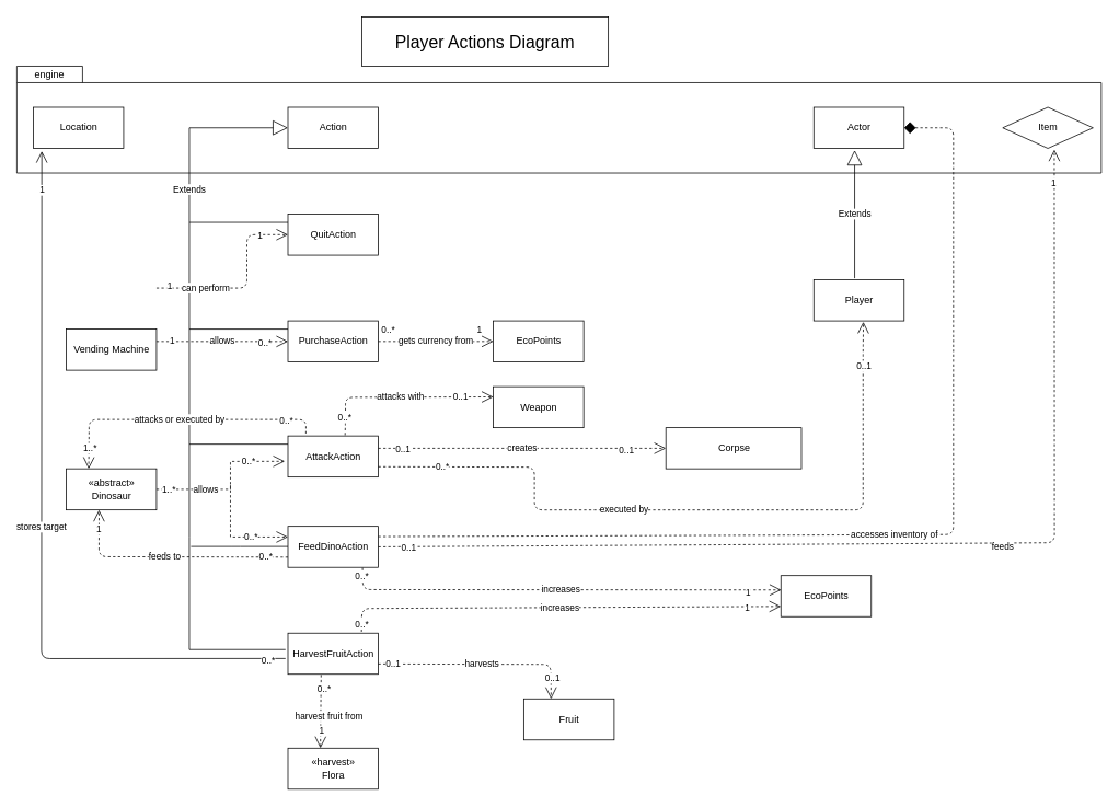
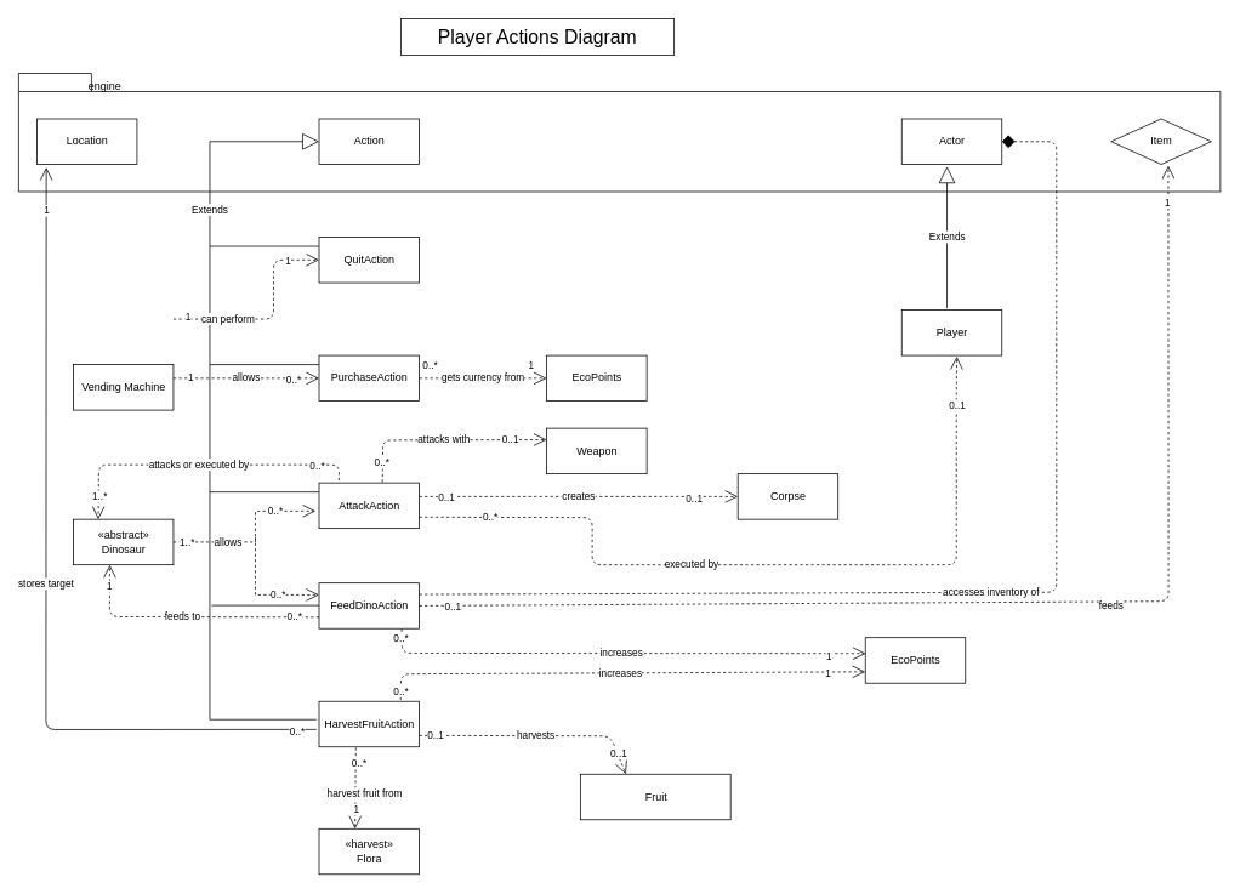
  <mxCell id="0" />
  <mxCell id="1" parent="0" />
  <mxCell id="2" value="AttackAction" style="html=1;" parent="1" vertex="1"><mxGeometry x="350" y="530" width="110" height="50" as="geometry" /></mxCell>
  <mxCell id="3" value="FeedDinoAction" style="html=1;" parent="1" vertex="1"><mxGeometry x="350" y="640" width="110" height="50" as="geometry" /></mxCell>
  <mxCell id="4" value="HarvestFruitAction" style="html=1;" parent="1" vertex="1"><mxGeometry x="350" y="770" width="110" height="50" as="geometry" /></mxCell>
  <mxCell id="5" value="PurchaseAction" style="html=1;" parent="1" vertex="1"><mxGeometry x="350" y="390" width="110" height="50" as="geometry" /></mxCell>
  <mxCell id="6" value="QuitAction" style="html=1;" parent="1" vertex="1"><mxGeometry x="350" y="260" width="110" height="50" as="geometry" /></mxCell>
  <mxCell id="7" value="" style="shape=folder;fontStyle=1;spacingTop=10;tabWidth=80;tabHeight=20;tabPosition=left;html=1;" parent="1" vertex="1"><mxGeometry x="20" y="80" width="1320" height="130" as="geometry" /></mxCell>
- <mxCell id="8" value="engine" style="text;html=1;strokeColor=none;fillColor=none;align=center;verticalAlign=middle;whiteSpace=wrap;rounded=0;" parent="1" vertex="1"><mxGeometry x="40" y="80" width="40" height="20" as="geometry" /></mxCell>
+ <mxCell id="8" value="engine" style="text;html=1;strokeColor=none;fillColor=none;align=center;verticalAlign=middle;whiteSpace=wrap;rounded=0;" parent="1" vertex="1"><mxGeometry x="95" y="85" width="40" height="20" as="geometry" /></mxCell>
  <mxCell id="9" value="Actor" style="html=1;" parent="1" vertex="1"><mxGeometry x="990" y="130" width="110" height="50" as="geometry" /></mxCell>
  <mxCell id="10" value="Player" style="html=1;" parent="1" vertex="1"><mxGeometry x="990" y="340" width="110" height="50" as="geometry" /></mxCell>
  <mxCell id="11" value="Extends" style="endArrow=block;endSize=16;endFill=0;html=1;exitX=0.452;exitY=-0.039;exitDx=0;exitDy=0;exitPerimeter=0;entryX=0.452;entryY=1.044;entryDx=0;entryDy=0;entryPerimeter=0;" parent="1" source="10" target="9" edge="1"><mxGeometry width="160" relative="1" as="geometry"><mxPoint x="120" y="270" as="sourcePoint" /><mxPoint x="280" y="270" as="targetPoint" /></mxGeometry></mxCell>
  <mxCell id="12" value="Action" style="html=1;" parent="1" vertex="1"><mxGeometry x="350" y="130" width="110" height="50" as="geometry" /></mxCell>
  <mxCell id="13" value="Extends" style="endArrow=block;endSize=16;endFill=0;html=1;exitX=-0.027;exitY=0.4;exitDx=0;exitDy=0;entryX=0;entryY=0.5;entryDx=0;entryDy=0;rounded=0;exitPerimeter=0;" parent="1" source="4" target="12" edge="1"><mxGeometry x="0.553" width="160" relative="1" as="geometry"><mxPoint x="80" y="640" as="sourcePoint" /><mxPoint x="240" y="640" as="targetPoint" /><Array as="points"><mxPoint x="230" y="790" /><mxPoint x="230" y="653" /><mxPoint x="230" y="155" /></Array><mxPoint as="offset" /></mxGeometry></mxCell>
  <mxCell id="14" value="" style="endArrow=none;html=1;" parent="1" edge="1"><mxGeometry width="50" height="50" relative="1" as="geometry"><mxPoint x="232" y="664.58" as="sourcePoint" /><mxPoint x="350" y="664.58" as="targetPoint" /><Array as="points"><mxPoint x="292" y="664.58" /></Array></mxGeometry></mxCell>
  <mxCell id="15" value="" style="endArrow=none;html=1;entryX=0;entryY=0.5;entryDx=0;entryDy=0;" parent="1" edge="1"><mxGeometry width="50" height="50" relative="1" as="geometry"><mxPoint x="230" y="540" as="sourcePoint" /><mxPoint x="350" y="540" as="targetPoint" /></mxGeometry></mxCell>
  <mxCell id="16" value="" style="endArrow=none;html=1;entryX=0;entryY=0.5;entryDx=0;entryDy=0;" parent="1" edge="1"><mxGeometry width="50" height="50" relative="1" as="geometry"><mxPoint x="230" y="400" as="sourcePoint" /><mxPoint x="350" y="400" as="targetPoint" /></mxGeometry></mxCell>
  <mxCell id="17" value="" style="endArrow=none;html=1;entryX=0;entryY=0.5;entryDx=0;entryDy=0;" parent="1" edge="1"><mxGeometry width="50" height="50" relative="1" as="geometry"><mxPoint x="230" y="270" as="sourcePoint" /><mxPoint x="350" y="270" as="targetPoint" /></mxGeometry></mxCell>
  <mxCell id="18" value="can perform" style="endArrow=open;endSize=12;dashed=1;html=1;entryX=0;entryY=0.5;entryDx=0;entryDy=0;" parent="1" target="6" edge="1"><mxGeometry x="-0.467" width="160" relative="1" as="geometry"><mxPoint x="190" y="350" as="sourcePoint" /><mxPoint x="350" y="350" as="targetPoint" /><Array as="points"><mxPoint x="300" y="350" /><mxPoint x="300" y="285" /></Array><mxPoint as="offset" /></mxGeometry></mxCell>
  <mxCell id="19" value="1" style="edgeLabel;html=1;align=center;verticalAlign=middle;resizable=0;points=[];" parent="18" vertex="1" connectable="0"><mxGeometry x="-0.871" y="3" relative="1" as="geometry"><mxPoint as="offset" /></mxGeometry></mxCell>
  <mxCell id="20" value="1" style="edgeLabel;html=1;align=center;verticalAlign=middle;resizable=0;points=[];" parent="18" vertex="1" connectable="0"><mxGeometry x="0.692" y="-1" relative="1" as="geometry"><mxPoint as="offset" /></mxGeometry></mxCell>
  <mxCell id="21" value="Vending Machine" style="html=1;" parent="1" vertex="1"><mxGeometry x="80" y="400" width="110" height="50" as="geometry" /></mxCell>
  <mxCell id="22" value="allows" style="endArrow=open;endSize=12;dashed=1;html=1;entryX=0;entryY=0.5;entryDx=0;entryDy=0;" parent="1" target="5" edge="1"><mxGeometry width="160" relative="1" as="geometry"><mxPoint x="190" y="415" as="sourcePoint" /><mxPoint x="350" y="460" as="targetPoint" /></mxGeometry></mxCell>
  <mxCell id="23" value="1" style="edgeLabel;html=1;align=center;verticalAlign=middle;resizable=0;points=[];" parent="22" vertex="1" connectable="0"><mxGeometry x="-0.893" y="2" relative="1" as="geometry"><mxPoint x="9" as="offset" /></mxGeometry></mxCell>
  <mxCell id="24" value="0..*" style="edgeLabel;html=1;align=center;verticalAlign=middle;resizable=0;points=[];" parent="22" vertex="1" connectable="0"><mxGeometry x="0.643" y="-1" relative="1" as="geometry"><mxPoint as="offset" /></mxGeometry></mxCell>
  <mxCell id="25" value="«abstract»&lt;br&gt;Dinosaur" style="html=1;" parent="1" vertex="1"><mxGeometry x="80" y="570" width="110" height="50" as="geometry" /></mxCell>
  <mxCell id="26" value="allows" style="endArrow=open;endSize=12;dashed=1;html=1;exitX=1;exitY=0.5;exitDx=0;exitDy=0;entryX=-0.035;entryY=0.617;entryDx=0;entryDy=0;entryPerimeter=0;rounded=0;" parent="1" source="25" target="2" edge="1"><mxGeometry x="-0.369" width="160" relative="1" as="geometry"><mxPoint x="230" y="594.58" as="sourcePoint" /><mxPoint x="390" y="594.58" as="targetPoint" /><Array as="points"><mxPoint x="280" y="595" /><mxPoint x="280" y="561" /></Array><mxPoint as="offset" /></mxGeometry></mxCell>
  <mxCell id="27" value="0..*" style="edgeLabel;html=1;align=center;verticalAlign=middle;resizable=0;points=[];" parent="26" vertex="1" connectable="0"><mxGeometry x="0.536" relative="1" as="geometry"><mxPoint as="offset" /></mxGeometry></mxCell>
  <mxCell id="28" value="1..*" style="edgeLabel;html=1;align=center;verticalAlign=middle;resizable=0;points=[];" parent="26" vertex="1" connectable="0"><mxGeometry x="-0.856" relative="1" as="geometry"><mxPoint as="offset" /></mxGeometry></mxCell>
  <mxCell id="29" value="" style="endArrow=open;endSize=12;dashed=1;html=1;strokeWidth=1;rounded=0;" parent="1" edge="1"><mxGeometry x="1" y="36" width="160" relative="1" as="geometry"><mxPoint x="280" y="590" as="sourcePoint" /><mxPoint x="350" y="653" as="targetPoint" /><Array as="points"><mxPoint x="280" y="653" /></Array><mxPoint x="24" y="16" as="offset" /></mxGeometry></mxCell>
  <mxCell id="30" value="0..*" style="edgeLabel;html=1;align=center;verticalAlign=middle;resizable=0;points=[];" parent="29" vertex="1" connectable="0"><mxGeometry x="0.303" y="1" relative="1" as="geometry"><mxPoint as="offset" /></mxGeometry></mxCell>
  <mxCell id="31" value="EcoPoints" style="html=1;" parent="1" vertex="1"><mxGeometry x="600" y="390" width="110" height="50" as="geometry" /></mxCell>
  <mxCell id="32" value="gets currency from" style="endArrow=open;endSize=12;dashed=1;html=1;strokeWidth=1;exitX=1;exitY=0.5;exitDx=0;exitDy=0;entryX=0;entryY=0.5;entryDx=0;entryDy=0;" parent="1" source="5" target="31" edge="1"><mxGeometry width="160" relative="1" as="geometry"><mxPoint x="490" y="470" as="sourcePoint" /><mxPoint x="650" y="470" as="targetPoint" /></mxGeometry></mxCell>
  <mxCell id="33" value="0..*" style="edgeLabel;html=1;align=center;verticalAlign=middle;resizable=0;points=[];" parent="32" vertex="1" connectable="0"><mxGeometry x="-0.841" y="1" relative="1" as="geometry"><mxPoint y="-14" as="offset" /></mxGeometry></mxCell>
  <mxCell id="34" value="1" style="edgeLabel;html=1;align=center;verticalAlign=middle;resizable=0;points=[];" parent="32" vertex="1" connectable="0"><mxGeometry x="0.743" y="3" relative="1" as="geometry"><mxPoint y="-12" as="offset" /></mxGeometry></mxCell>
  <mxCell id="35" value="executed by" style="endArrow=open;endSize=12;dashed=1;html=1;strokeWidth=1;entryX=0.549;entryY=1.023;entryDx=0;entryDy=0;exitX=1;exitY=0.75;exitDx=0;exitDy=0;entryPerimeter=0;" parent="1" source="2" target="10" edge="1"><mxGeometry x="-0.194" width="160" relative="1" as="geometry"><mxPoint x="390" y="510" as="sourcePoint" /><mxPoint x="20" y="360" as="targetPoint" /><Array as="points"><mxPoint x="650" y="568" /><mxPoint x="650" y="620" /><mxPoint x="1050" y="620" /><mxPoint x="1050" y="430" /></Array><mxPoint as="offset" /></mxGeometry></mxCell>
  <mxCell id="36" value="0..1" style="edgeLabel;html=1;align=center;verticalAlign=middle;resizable=0;points=[];" parent="35" vertex="1" connectable="0"><mxGeometry x="0.878" relative="1" as="geometry"><mxPoint as="offset" /></mxGeometry></mxCell>
  <mxCell id="37" value="0..*" style="edgeLabel;html=1;align=center;verticalAlign=middle;resizable=0;points=[];" parent="35" vertex="1" connectable="0"><mxGeometry x="-0.822" relative="1" as="geometry"><mxPoint as="offset" /></mxGeometry></mxCell>
  <mxCell id="38" value="Weapon" style="html=1;" parent="1" vertex="1"><mxGeometry x="600" y="470" width="110" height="50" as="geometry" /></mxCell>
  <mxCell id="39" value="attacks with" style="endArrow=open;endSize=12;dashed=1;html=1;strokeWidth=1;exitX=0.632;exitY=-0.017;exitDx=0;exitDy=0;exitPerimeter=0;entryX=0;entryY=0.25;entryDx=0;entryDy=0;" parent="1" source="2" target="38" edge="1"><mxGeometry width="160" relative="1" as="geometry"><mxPoint x="520" y="580" as="sourcePoint" /><mxPoint x="680" y="580" as="targetPoint" /><Array as="points"><mxPoint x="420" y="510" /><mxPoint x="420" y="483" /></Array></mxGeometry></mxCell>
  <mxCell id="40" value="0..1" style="edgeLabel;html=1;align=center;verticalAlign=middle;resizable=0;points=[];" parent="39" vertex="1" connectable="0"><mxGeometry x="0.649" y="1" relative="1" as="geometry"><mxPoint as="offset" /></mxGeometry></mxCell>
- <mxCell id="41" value="Corpse" style="html=1;" parent="1" vertex="1"><mxGeometry x="810" y="520" width="165" height="50" as="geometry" /></mxCell>
+ <mxCell id="41" value="Corpse" style="html=1;" parent="1" vertex="1"><mxGeometry x="810" y="520" width="110" height="50" as="geometry" /></mxCell>
  <mxCell id="42" value="creates" style="endArrow=open;endSize=12;dashed=1;html=1;strokeWidth=1;entryX=0;entryY=0.5;entryDx=0;entryDy=0;" parent="1" target="41" edge="1"><mxGeometry width="160" relative="1" as="geometry"><mxPoint x="460" y="545" as="sourcePoint" /><mxPoint x="800" y="550" as="targetPoint" /></mxGeometry></mxCell>
  <mxCell id="43" value="0..1" style="edgeLabel;html=1;align=center;verticalAlign=middle;resizable=0;points=[];" parent="42" vertex="1" connectable="0"><mxGeometry x="0.719" y="-1" relative="1" as="geometry"><mxPoint as="offset" /></mxGeometry></mxCell>
  <mxCell id="44" value="0..1" style="edgeLabel;html=1;align=center;verticalAlign=middle;resizable=0;points=[];" parent="42" vertex="1" connectable="0"><mxGeometry x="-0.834" relative="1" as="geometry"><mxPoint as="offset" /></mxGeometry></mxCell>
  <mxCell id="45" value="0..*" style="edgeLabel;html=1;align=center;verticalAlign=middle;resizable=0;points=[];" parent="1" vertex="1" connectable="0"><mxGeometry x="570.507" y="491.61" as="geometry"><mxPoint x="-152" y="16" as="offset" /></mxGeometry></mxCell>
  <mxCell id="46" value="attacks or executed by" style="endArrow=open;endSize=12;dashed=1;html=1;strokeWidth=1;exitX=0.198;exitY=-0.059;exitDx=0;exitDy=0;exitPerimeter=0;entryX=0.25;entryY=0;entryDx=0;entryDy=0;" parent="1" source="2" target="25" edge="1"><mxGeometry width="160" relative="1" as="geometry"><mxPoint x="340" y="480" as="sourcePoint" /><mxPoint x="500" y="480" as="targetPoint" /><Array as="points"><mxPoint x="372" y="510" /><mxPoint x="108" y="510" /></Array></mxGeometry></mxCell>
  <mxCell id="47" value="1..*" style="edgeLabel;html=1;align=center;verticalAlign=middle;resizable=0;points=[];" parent="46" vertex="1" connectable="0"><mxGeometry x="0.877" y="1" relative="1" as="geometry"><mxPoint y="-4" as="offset" /></mxGeometry></mxCell>
  <mxCell id="48" value="0..*" style="edgeLabel;html=1;align=center;verticalAlign=middle;resizable=0;points=[];" parent="46" vertex="1" connectable="0"><mxGeometry x="-0.753" relative="1" as="geometry"><mxPoint as="offset" /></mxGeometry></mxCell>
  <mxCell id="49" value="feeds to" style="endArrow=open;endSize=12;dashed=1;html=1;strokeWidth=1;exitX=0;exitY=0.75;exitDx=0;exitDy=0;entryX=0.364;entryY=1;entryDx=0;entryDy=0;entryPerimeter=0;" parent="1" source="3" target="25" edge="1"><mxGeometry x="0.045" width="160" relative="1" as="geometry"><mxPoint x="340" y="730" as="sourcePoint" /><mxPoint x="500" y="730" as="targetPoint" /><Array as="points"><mxPoint x="120" y="677" /></Array><mxPoint as="offset" /></mxGeometry></mxCell>
  <mxCell id="50" value="1" style="edgeLabel;html=1;align=center;verticalAlign=middle;resizable=0;points=[];" parent="49" vertex="1" connectable="0"><mxGeometry x="0.831" y="1" relative="1" as="geometry"><mxPoint as="offset" /></mxGeometry></mxCell>
  <mxCell id="51" value="0..*" style="edgeLabel;html=1;align=center;verticalAlign=middle;resizable=0;points=[];" parent="49" vertex="1" connectable="0"><mxGeometry x="-0.803" y="-1" relative="1" as="geometry"><mxPoint as="offset" /></mxGeometry></mxCell>
  <mxCell id="52" value="accesses inventory of" style="endArrow=diamond;endSize=12;dashed=1;html=1;strokeWidth=1;exitX=1;exitY=0.25;exitDx=0;exitDy=0;entryX=1;entryY=0.5;entryDx=0;entryDy=0;" parent="1" source="3" target="9" edge="1"><mxGeometry width="160" relative="1" as="geometry"><mxPoint x="470" y="650" as="sourcePoint" /><mxPoint x="630" y="650" as="targetPoint" /><Array as="points"><mxPoint x="1160" y="650" /><mxPoint x="1160" y="400" /><mxPoint x="1160" y="155" /></Array></mxGeometry></mxCell>
  <mxCell id="53" value="Item" style="rhombus;html=1;" parent="1" vertex="1"><mxGeometry x="1220" y="130" width="110" height="50" as="geometry" /></mxCell>
  <mxCell id="54" value="feeds" style="endArrow=open;endSize=12;dashed=1;html=1;strokeWidth=1;exitX=1;exitY=0.5;exitDx=0;exitDy=0;entryX=0.571;entryY=1.03;entryDx=0;entryDy=0;entryPerimeter=0;" parent="1" source="3" target="53" edge="1"><mxGeometry x="0.168" y="-5" width="160" relative="1" as="geometry"><mxPoint x="540" y="680" as="sourcePoint" /><mxPoint x="700" y="680" as="targetPoint" /><Array as="points"><mxPoint x="1283" y="660" /></Array><mxPoint as="offset" /></mxGeometry></mxCell>
  <mxCell id="55" value="1" style="edgeLabel;html=1;align=center;verticalAlign=middle;resizable=0;points=[];" parent="54" vertex="1" connectable="0"><mxGeometry x="0.939" y="1" relative="1" as="geometry"><mxPoint as="offset" /></mxGeometry></mxCell>
  <mxCell id="56" value="0..1" style="edgeLabel;html=1;align=center;verticalAlign=middle;resizable=0;points=[];" parent="54" vertex="1" connectable="0"><mxGeometry x="-0.945" y="-1" relative="1" as="geometry"><mxPoint as="offset" /></mxGeometry></mxCell>
  <mxCell id="57" value="EcoPoints" style="html=1;" parent="1" vertex="1"><mxGeometry x="950" y="700" width="110" height="50" as="geometry" /></mxCell>
  <mxCell id="58" value="increases" style="endArrow=open;endSize=12;dashed=1;html=1;strokeWidth=1;exitX=0.825;exitY=1.01;exitDx=0;exitDy=0;exitPerimeter=0;entryX=0.004;entryY=0.348;entryDx=0;entryDy=0;entryPerimeter=0;" parent="1" source="3" target="57" edge="1"><mxGeometry width="160" relative="1" as="geometry"><mxPoint x="590" y="740" as="sourcePoint" /><mxPoint x="750" y="740" as="targetPoint" /><Array as="points"><mxPoint x="441" y="717" /></Array></mxGeometry></mxCell>
  <mxCell id="59" value="0..*" style="edgeLabel;html=1;align=center;verticalAlign=middle;resizable=0;points=[];" parent="58" vertex="1" connectable="0"><mxGeometry x="-1" y="18" relative="1" as="geometry"><mxPoint x="-19" y="10" as="offset" /></mxGeometry></mxCell>
  <mxCell id="60" value="1" style="edgeLabel;html=1;align=center;verticalAlign=middle;resizable=0;points=[];" parent="58" vertex="1" connectable="0"><mxGeometry x="0.846" y="-3" relative="1" as="geometry"><mxPoint as="offset" /></mxGeometry></mxCell>
  <mxCell id="61" value="Location" style="html=1;" parent="1" vertex="1"><mxGeometry x="40" y="130" width="110" height="50" as="geometry" /></mxCell>
  <mxCell id="62" value="stores target" style="endArrow=open;endSize=12;html=1;strokeWidth=1;exitX=-0.027;exitY=0.617;exitDx=0;exitDy=0;exitPerimeter=0;entryX=0.094;entryY=1.067;entryDx=0;entryDy=0;entryPerimeter=0;" parent="1" source="4" target="61" edge="1"><mxGeometry width="160" relative="1" as="geometry"><mxPoint x="270" y="870" as="sourcePoint" /><mxPoint x="430" y="870" as="targetPoint" /><Array as="points"><mxPoint x="50" y="801" /></Array></mxGeometry></mxCell>
  <mxCell id="63" value="1" style="edgeLabel;html=1;align=center;verticalAlign=middle;resizable=0;points=[];" parent="62" vertex="1" connectable="0"><mxGeometry x="0.898" relative="1" as="geometry"><mxPoint as="offset" /></mxGeometry></mxCell>
  <mxCell id="64" value="0..*" style="edgeLabel;html=1;align=center;verticalAlign=middle;resizable=0;points=[];" parent="62" vertex="1" connectable="0"><mxGeometry x="-0.951" y="2" relative="1" as="geometry"><mxPoint as="offset" /></mxGeometry></mxCell>
- <mxCell id="65" value="Fruit" style="html=1;" parent="1" vertex="1"><mxGeometry x="637" y="850" width="110" height="50" as="geometry" /></mxCell>
+ <mxCell id="65" value="Fruit" style="html=1;" parent="1" vertex="1"><mxGeometry x="637" y="850" width="165" height="50" as="geometry" /></mxCell>
  <mxCell id="66" value="harvests" style="endArrow=open;endSize=12;dashed=1;html=1;strokeWidth=1;exitX=1;exitY=0.75;exitDx=0;exitDy=0;entryX=0.303;entryY=0;entryDx=0;entryDy=0;entryPerimeter=0;" parent="1" source="4" target="65" edge="1"><mxGeometry width="160" relative="1" as="geometry"><mxPoint x="510" y="800" as="sourcePoint" /><mxPoint x="670" y="800" as="targetPoint" /><Array as="points"><mxPoint x="670" y="808" /></Array></mxGeometry></mxCell>
  <mxCell id="67" value="0..1" style="edgeLabel;html=1;align=center;verticalAlign=middle;resizable=0;points=[];" parent="66" vertex="1" connectable="0"><mxGeometry x="-0.859" relative="1" as="geometry"><mxPoint as="offset" /></mxGeometry></mxCell>
  <mxCell id="68" value="0..1" style="edgeLabel;html=1;align=center;verticalAlign=middle;resizable=0;points=[];" parent="66" vertex="1" connectable="0"><mxGeometry x="0.798" y="1" relative="1" as="geometry"><mxPoint as="offset" /></mxGeometry></mxCell>
  <mxCell id="69" value="increases" style="endArrow=open;endSize=12;dashed=1;html=1;strokeWidth=1;exitX=0.814;exitY=-0.033;exitDx=0;exitDy=0;entryX=0;entryY=0.75;entryDx=0;entryDy=0;exitPerimeter=0;" parent="1" source="4" target="57" edge="1"><mxGeometry width="160" relative="1" as="geometry"><mxPoint x="640" y="770" as="sourcePoint" /><mxPoint x="800" y="770" as="targetPoint" /><Array as="points"><mxPoint x="440" y="740" /></Array></mxGeometry></mxCell>
  <mxCell id="70" value="1" style="edgeLabel;html=1;align=center;verticalAlign=middle;resizable=0;points=[];" parent="69" vertex="1" connectable="0"><mxGeometry x="0.846" y="-1" relative="1" as="geometry"><mxPoint as="offset" /></mxGeometry></mxCell>
  <mxCell id="71" value="0..*" style="edgeLabel;html=1;align=center;verticalAlign=middle;resizable=0;points=[];" parent="69" vertex="1" connectable="0"><mxGeometry x="-0.963" relative="1" as="geometry"><mxPoint as="offset" /></mxGeometry></mxCell>
  <mxCell id="72" value="«harvest»&lt;br&gt;Flora" style="html=1;" parent="1" vertex="1"><mxGeometry x="350" y="910" width="110" height="50" as="geometry" /></mxCell>
  <mxCell id="73" value="harvest fruit from" style="endArrow=open;endSize=12;dashed=1;html=1;strokeWidth=1;exitX=0.367;exitY=1.017;exitDx=0;exitDy=0;exitPerimeter=0;entryX=0.359;entryY=0;entryDx=0;entryDy=0;entryPerimeter=0;" parent="1" source="4" target="72" edge="1"><mxGeometry x="0.129" y="10" width="160" relative="1" as="geometry"><mxPoint x="390" y="850" as="sourcePoint" /><mxPoint x="550" y="850" as="targetPoint" /><Array as="points" /><mxPoint as="offset" /></mxGeometry></mxCell>
  <mxCell id="74" value="0..*" style="edgeLabel;html=1;align=center;verticalAlign=middle;resizable=0;points=[];" parent="73" vertex="1" connectable="0"><mxGeometry x="-0.616" y="3" relative="1" as="geometry"><mxPoint as="offset" /></mxGeometry></mxCell>
  <mxCell id="75" value="1" style="edgeLabel;html=1;align=center;verticalAlign=middle;resizable=0;points=[];" parent="73" vertex="1" connectable="0"><mxGeometry x="0.532" y="1" relative="1" as="geometry"><mxPoint as="offset" /></mxGeometry></mxCell>
- <mxCell id="76" value="&lt;font style=&quot;font-size: 21px&quot;&gt;Player Actions Diagram&lt;/font&gt;" style="rounded=0;whiteSpace=wrap;html=1;" vertex="1" parent="1"><mxGeometry x="440" y="20" width="300" height="60" as="geometry" /></mxCell>
+ <mxCell id="76" value="&lt;font style=&quot;font-size: 21px&quot;&gt;Player Actions Diagram&lt;/font&gt;" style="rounded=0;whiteSpace=wrap;html=1;" vertex="1" parent="1"><mxGeometry x="440" y="20" width="300" height="40" as="geometry" /></mxCell>
